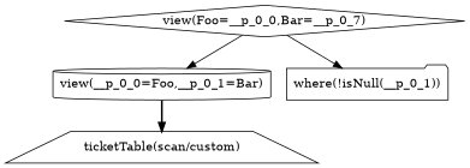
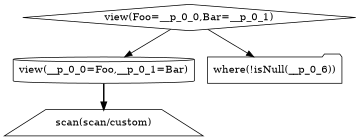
  digraph {
    edge [style=solid]
-   n1 [label="ticketTable(scan/custom)" shape=trapezium]
+   n1 [label="scan(scan/custom)" shape=trapezium]
    n2 [label="view(__p_0_0=Foo,__p_0_1=Bar)" shape=cylinder]
-   n3 [label="where(!isNull(__p_0_1))" shape=folder]
-   n4 [label="view(Foo=__p_0_0,Bar=__p_0_7)" shape=diamond]
+   n3 [label="where(!isNull(__p_0_6))" shape=folder]
+   n4 [label="view(Foo=__p_0_0,Bar=__p_0_1)" shape=diamond]
    n2 -> n1 [style=bold]
    n4 -> n2
    n4 -> n3
  }
